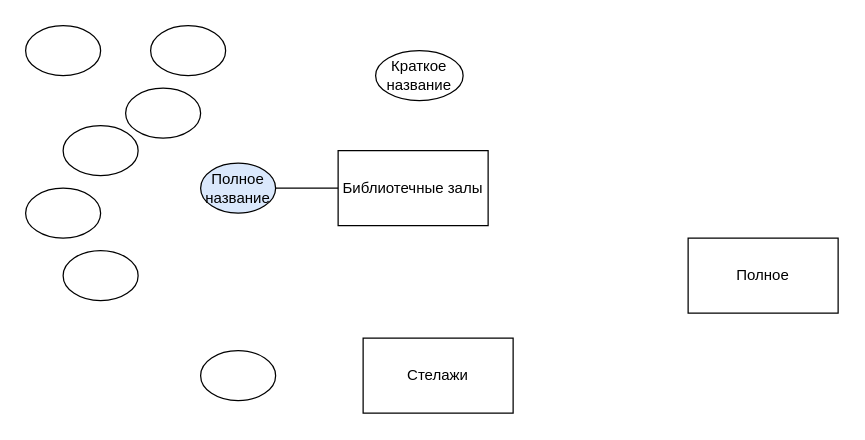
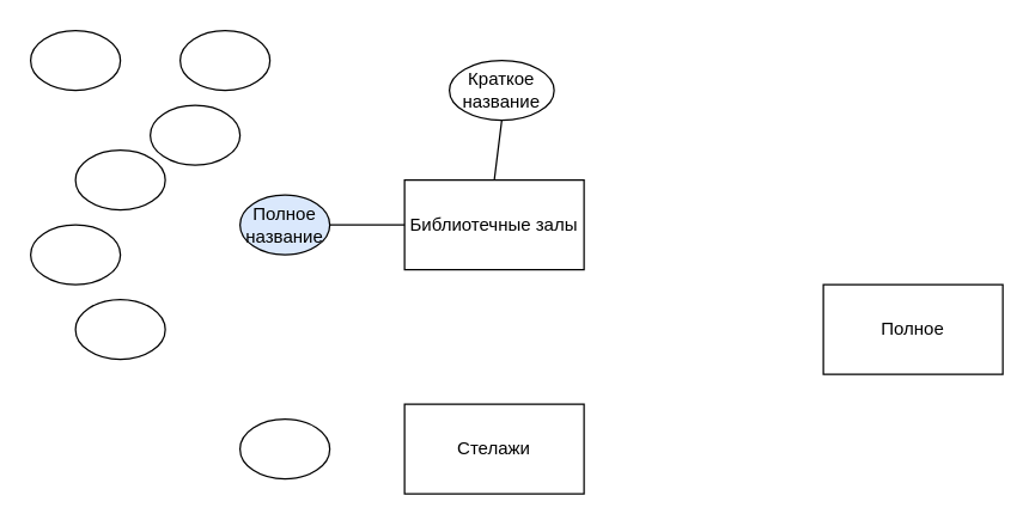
  <mxCell id="0" />
  <mxCell id="1" parent="0" />
  <mxCell id="2" value="Библиотечные залы" style="rounded=0;whiteSpace=wrap;html=1;" vertex="1" parent="1"><mxGeometry x="270" y="120" width="120" height="60" as="geometry" /></mxCell>
- <mxCell id="3" value="Стелажи" style="rounded=0;whiteSpace=wrap;html=1;" vertex="1" parent="1"><mxGeometry x="290" y="270" width="120" height="60" as="geometry" /></mxCell>
+ <mxCell id="3" value="Стелажи" style="rounded=0;whiteSpace=wrap;html=1;" vertex="1" parent="1"><mxGeometry x="270" y="270" width="120" height="60" as="geometry" /></mxCell>
  <mxCell id="4" value="Полное" style="rounded=0;whiteSpace=wrap;html=1;" vertex="1" parent="1"><mxGeometry x="550" y="190" width="120" height="60" as="geometry" /></mxCell>
  <mxCell id="5" value="" style="ellipse;whiteSpace=wrap;html=1;" vertex="1" parent="1"><mxGeometry x="100" y="70" width="60" height="40" as="geometry" /></mxCell>
  <mxCell id="6" value="" style="ellipse;whiteSpace=wrap;html=1;" vertex="1" parent="1"><mxGeometry x="120" y="20" width="60" height="40" as="geometry" /></mxCell>
  <mxCell id="7" value="" style="ellipse;whiteSpace=wrap;html=1;" vertex="1" parent="1"><mxGeometry y="20" width="60" height="40" as="geometry" x="20" /></mxCell>
  <mxCell id="8" value="" style="ellipse;whiteSpace=wrap;html=1;" vertex="1" parent="1"><mxGeometry x="50" y="100" width="60" height="40" as="geometry" /></mxCell>
  <mxCell id="9" value="Полное название" style="ellipse;whiteSpace=wrap;html=1;fillColor=#dae8fc;" vertex="1" parent="1"><mxGeometry x="160" y="130" width="60" height="40" as="geometry" /></mxCell>
  <mxCell id="10" value="Краткое название" style="ellipse;whiteSpace=wrap;html=1;" vertex="1" parent="1"><mxGeometry x="300" y="40" width="70" height="40" as="geometry" /></mxCell>
  <mxCell id="11" value="" style="endArrow=none;html=1;rounded=0;entryX=0;entryY=0.5;entryDx=0;entryDy=0;exitX=1;exitY=0.5;exitDx=0;exitDy=0;" edge="1" parent="1" source="9" target="2"><mxGeometry width="50" height="50" relative="1" as="geometry"><mxPoint x="150" y="270" as="sourcePoint" /><mxPoint x="200" y="220" as="targetPoint" /></mxGeometry></mxCell>
+ <mxCell id="12" value="" style="endArrow=none;html=1;rounded=0;entryX=0.5;entryY=1;entryDx=0;entryDy=0;exitX=0.5;exitY=0;exitDx=0;exitDy=0;" edge="1" parent="1" source="2" target="10"><mxGeometry width="50" height="50" relative="1" as="geometry"><mxPoint x="250" y="100" as="sourcePoint" /><mxPoint x="300" y="50" as="targetPoint" /></mxGeometry></mxCell>
  <mxCell id="13" value="" style="ellipse;whiteSpace=wrap;html=1;" vertex="1" parent="1"><mxGeometry y="150" width="60" height="40" as="geometry" x="20" /></mxCell>
  <mxCell id="14" value="" style="ellipse;whiteSpace=wrap;html=1;" vertex="1" parent="1"><mxGeometry x="160" y="280" width="60" height="40" as="geometry" /></mxCell>
  <mxCell id="15" value="" style="ellipse;whiteSpace=wrap;html=1;" vertex="1" parent="1"><mxGeometry x="50" y="200" width="60" height="40" as="geometry" /></mxCell>
